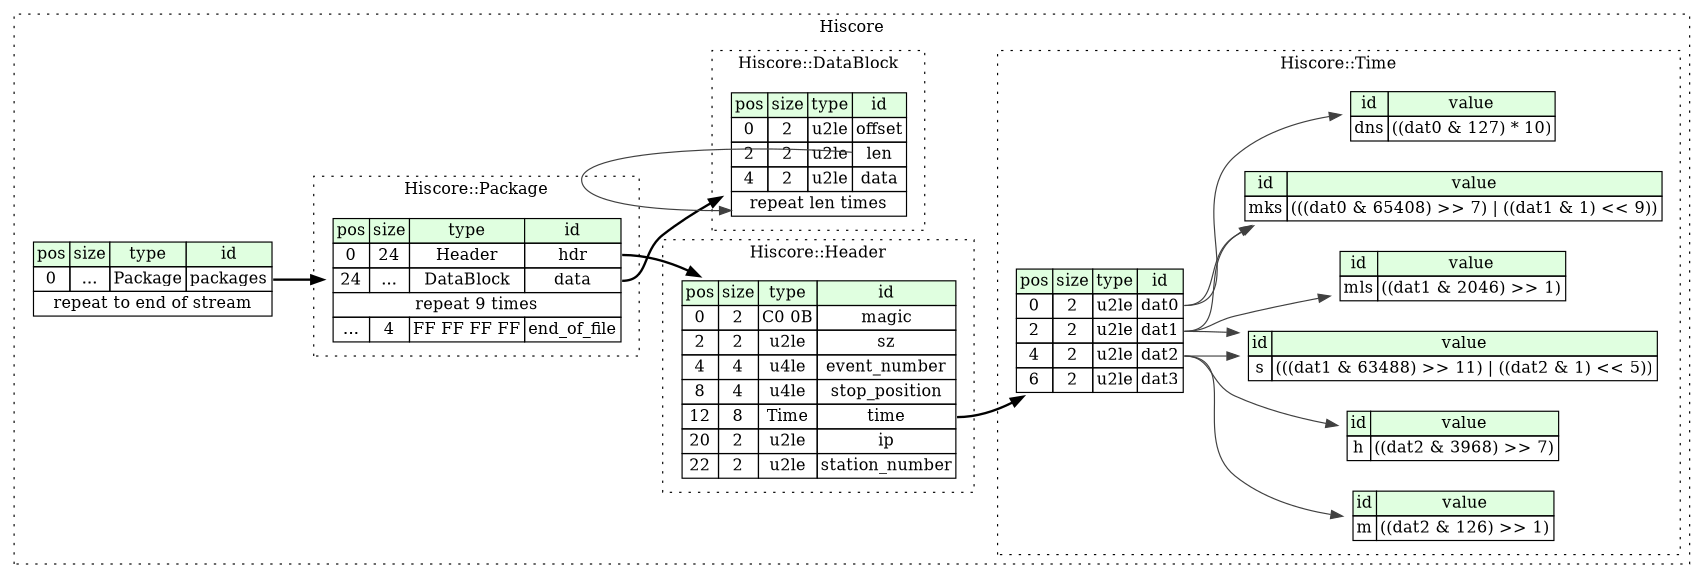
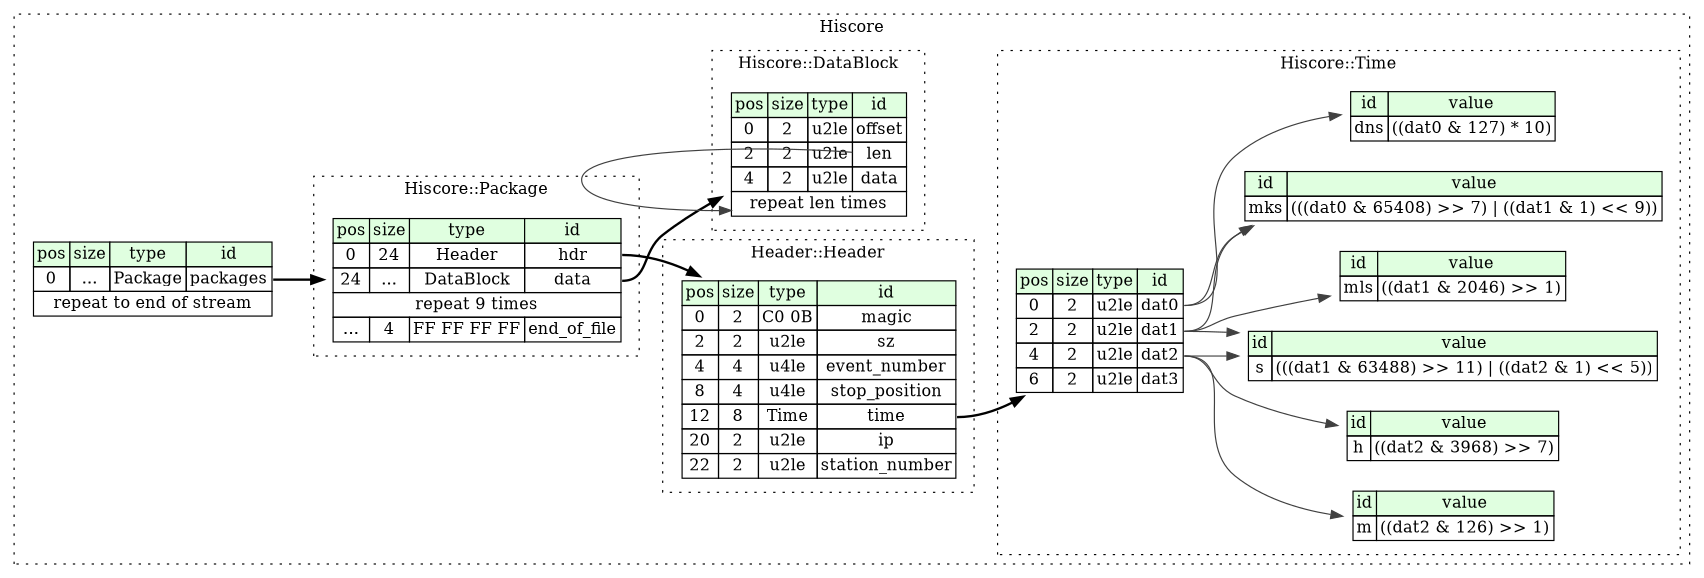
  digraph {
    rankdir=LR
    node [shape=plaintext]
    edge [tailport=dat1_type color="#404040"]
    n1 [label=<<TABLE BORDER="0" CELLBORDER="1" CELLSPACING="0"> 				<TR><TD BGCOLOR="#E0FFE0">pos</TD><TD BGCOLOR="#E0FFE0">size</TD><TD BGCOLOR="#E0FFE0">type</TD><TD BGCOLOR="#E0FFE0">id</TD></TR> 				<TR><TD PORT="hdr_pos">0</TD><TD PORT="hdr_size">24</TD><TD>Header</TD><TD PORT="hdr_type">hdr</TD></TR> 				<TR><TD PORT="data_pos">24</TD><TD PORT="data_size">...</TD><TD>DataBlock</TD><TD PORT="data_type">data</TD></TR> 				<TR><TD COLSPAN="4" PORT="data__repeat">repeat 9 times</TD></TR> 				<TR><TD PORT="end_of_file_pos">...</TD><TD PORT="end_of_file_size">4</TD><TD>FF FF FF FF</TD><TD PORT="end_of_file_type">end_of_file</TD></TR> 			</TABLE>>]
    n2 [label=<<TABLE BORDER="0" CELLBORDER="1" CELLSPACING="0"> 				<TR><TD BGCOLOR="#E0FFE0">pos</TD><TD BGCOLOR="#E0FFE0">size</TD><TD BGCOLOR="#E0FFE0">type</TD><TD BGCOLOR="#E0FFE0">id</TD></TR> 				<TR><TD PORT="magic_pos">0</TD><TD PORT="magic_size">2</TD><TD>C0 0B</TD><TD PORT="magic_type">magic</TD></TR> 				<TR><TD PORT="sz_pos">2</TD><TD PORT="sz_size">2</TD><TD>u2le</TD><TD PORT="sz_type">sz</TD></TR> 				<TR><TD PORT="event_number_pos">4</TD><TD PORT="event_number_size">4</TD><TD>u4le</TD><TD PORT="event_number_type">event_number</TD></TR> 				<TR><TD PORT="stop_position_pos">8</TD><TD PORT="stop_position_size">4</TD><TD>u4le</TD><TD PORT="stop_position_type">stop_position</TD></TR> 				<TR><TD PORT="time_pos">12</TD><TD PORT="time_size">8</TD><TD>Time</TD><TD PORT="time_type">time</TD></TR> 				<TR><TD PORT="ip_pos">20</TD><TD PORT="ip_size">2</TD><TD>u2le</TD><TD PORT="ip_type">ip</TD></TR> 				<TR><TD PORT="station_number_pos">22</TD><TD PORT="station_number_size">2</TD><TD>u2le</TD><TD PORT="station_number_type">station_number</TD></TR> 			</TABLE>>]
    n3 [label=<<TABLE BORDER="0" CELLBORDER="1" CELLSPACING="0"> 				<TR><TD BGCOLOR="#E0FFE0">pos</TD><TD BGCOLOR="#E0FFE0">size</TD><TD BGCOLOR="#E0FFE0">type</TD><TD BGCOLOR="#E0FFE0">id</TD></TR> 				<TR><TD PORT="offset_pos">0</TD><TD PORT="offset_size">2</TD><TD>u2le</TD><TD PORT="offset_type">offset</TD></TR> 				<TR><TD PORT="len_pos">2</TD><TD PORT="len_size">2</TD><TD>u2le</TD><TD PORT="len_type">len</TD></TR> 				<TR><TD PORT="data_pos">4</TD><TD PORT="data_size">2</TD><TD>u2le</TD><TD PORT="data_type">data</TD></TR> 				<TR><TD COLSPAN="4" PORT="data__repeat">repeat len times</TD></TR> 			</TABLE>>]
    n4 [label=<<TABLE BORDER="0" CELLBORDER="1" CELLSPACING="0"> 				<TR><TD BGCOLOR="#E0FFE0">pos</TD><TD BGCOLOR="#E0FFE0">size</TD><TD BGCOLOR="#E0FFE0">type</TD><TD BGCOLOR="#E0FFE0">id</TD></TR> 				<TR><TD PORT="dat0_pos">0</TD><TD PORT="dat0_size">2</TD><TD>u2le</TD><TD PORT="dat0_type">dat0</TD></TR> 				<TR><TD PORT="dat1_pos">2</TD><TD PORT="dat1_size">2</TD><TD>u2le</TD><TD PORT="dat1_type">dat1</TD></TR> 				<TR><TD PORT="dat2_pos">4</TD><TD PORT="dat2_size">2</TD><TD>u2le</TD><TD PORT="dat2_type">dat2</TD></TR> 				<TR><TD PORT="dat3_pos">6</TD><TD PORT="dat3_size">2</TD><TD>u2le</TD><TD PORT="dat3_type">dat3</TD></TR> 			</TABLE>>]
    n5 [label=<<TABLE BORDER="0" CELLBORDER="1" CELLSPACING="0"> 				<TR><TD BGCOLOR="#E0FFE0">id</TD><TD BGCOLOR="#E0FFE0">value</TD></TR> 				<TR><TD>mls</TD><TD>((dat1 &amp; 2046) &gt;&gt; 1)</TD></TR> 			</TABLE>>]
    n6 [label=<<TABLE BORDER="0" CELLBORDER="1" CELLSPACING="0"> 				<TR><TD BGCOLOR="#E0FFE0">id</TD><TD BGCOLOR="#E0FFE0">value</TD></TR> 				<TR><TD>dns</TD><TD>((dat0 &amp; 127) * 10)</TD></TR> 			</TABLE>>]
    n7 [label=<<TABLE BORDER="0" CELLBORDER="1" CELLSPACING="0"> 				<TR><TD BGCOLOR="#E0FFE0">id</TD><TD BGCOLOR="#E0FFE0">value</TD></TR> 				<TR><TD>s</TD><TD>(((dat1 &amp; 63488) &gt;&gt; 11) | ((dat2 &amp; 1) &lt;&lt; 5))</TD></TR> 			</TABLE>>]
    n8 [label=<<TABLE BORDER="0" CELLBORDER="1" CELLSPACING="0"> 				<TR><TD BGCOLOR="#E0FFE0">id</TD><TD BGCOLOR="#E0FFE0">value</TD></TR> 				<TR><TD>h</TD><TD>((dat2 &amp; 3968) &gt;&gt; 7)</TD></TR> 			</TABLE>>]
    n9 [label=<<TABLE BORDER="0" CELLBORDER="1" CELLSPACING="0"> 				<TR><TD BGCOLOR="#E0FFE0">id</TD><TD BGCOLOR="#E0FFE0">value</TD></TR> 				<TR><TD>m</TD><TD>((dat2 &amp; 126) &gt;&gt; 1)</TD></TR> 			</TABLE>>]
    n10 [label=<<TABLE BORDER="0" CELLBORDER="1" CELLSPACING="0"> 				<TR><TD BGCOLOR="#E0FFE0">id</TD><TD BGCOLOR="#E0FFE0">value</TD></TR> 				<TR><TD>mks</TD><TD>(((dat0 &amp; 65408) &gt;&gt; 7) | ((dat1 &amp; 1) &lt;&lt; 9))</TD></TR> 			</TABLE>>]
    n11 [label=<<TABLE BORDER="0" CELLBORDER="1" CELLSPACING="0"> 			<TR><TD BGCOLOR="#E0FFE0">pos</TD><TD BGCOLOR="#E0FFE0">size</TD><TD BGCOLOR="#E0FFE0">type</TD><TD BGCOLOR="#E0FFE0">id</TD></TR> 			<TR><TD PORT="packages_pos">0</TD><TD PORT="packages_size">...</TD><TD>Package</TD><TD PORT="packages_type">packages</TD></TR> 			<TR><TD COLSPAN="4" PORT="packages__repeat">repeat to end of stream</TD></TR> 		</TABLE>>]
    subgraph cluster_1 {
      label=Hiscore
      style=dotted
      n11
      subgraph cluster_2 {
        label="Hiscore::Package"
        style=dotted
        n1
      }
      subgraph cluster_3 {
-       label="Hiscore::Header"
+       label="Header::Header"
        style=dotted
        n2
      }
      subgraph cluster_4 {
        label="Hiscore::DataBlock"
        style=dotted
        n3
      }
      subgraph cluster_5 {
        label="Hiscore::Time"
        style=dotted
        n4
        n5
        n6
        n7
        n8
        n9
        n10
      }
    }
    n1 -> n2 [style=bold tailport=hdr_type color=""]
    n1 -> n3 [style=bold tailport=data_type color=""]
    n2 -> n4 [style=bold tailport=time_type color=""]
    n3 -> n3 [headport=data__repeat tailport=len_type]
    n4 -> n5
    n4 -> n6 [tailport=dat0_type]
    n4 -> n7
    n4 -> n7 [tailport=dat2_type]
    n4 -> n8 [tailport=dat2_type]
    n4 -> n9 [tailport=dat2_type]
    n4 -> n10 [tailport=dat0_type]
    n4 -> n10
    n11 -> n1 [style=bold tailport=packages_type color=""]
  }
